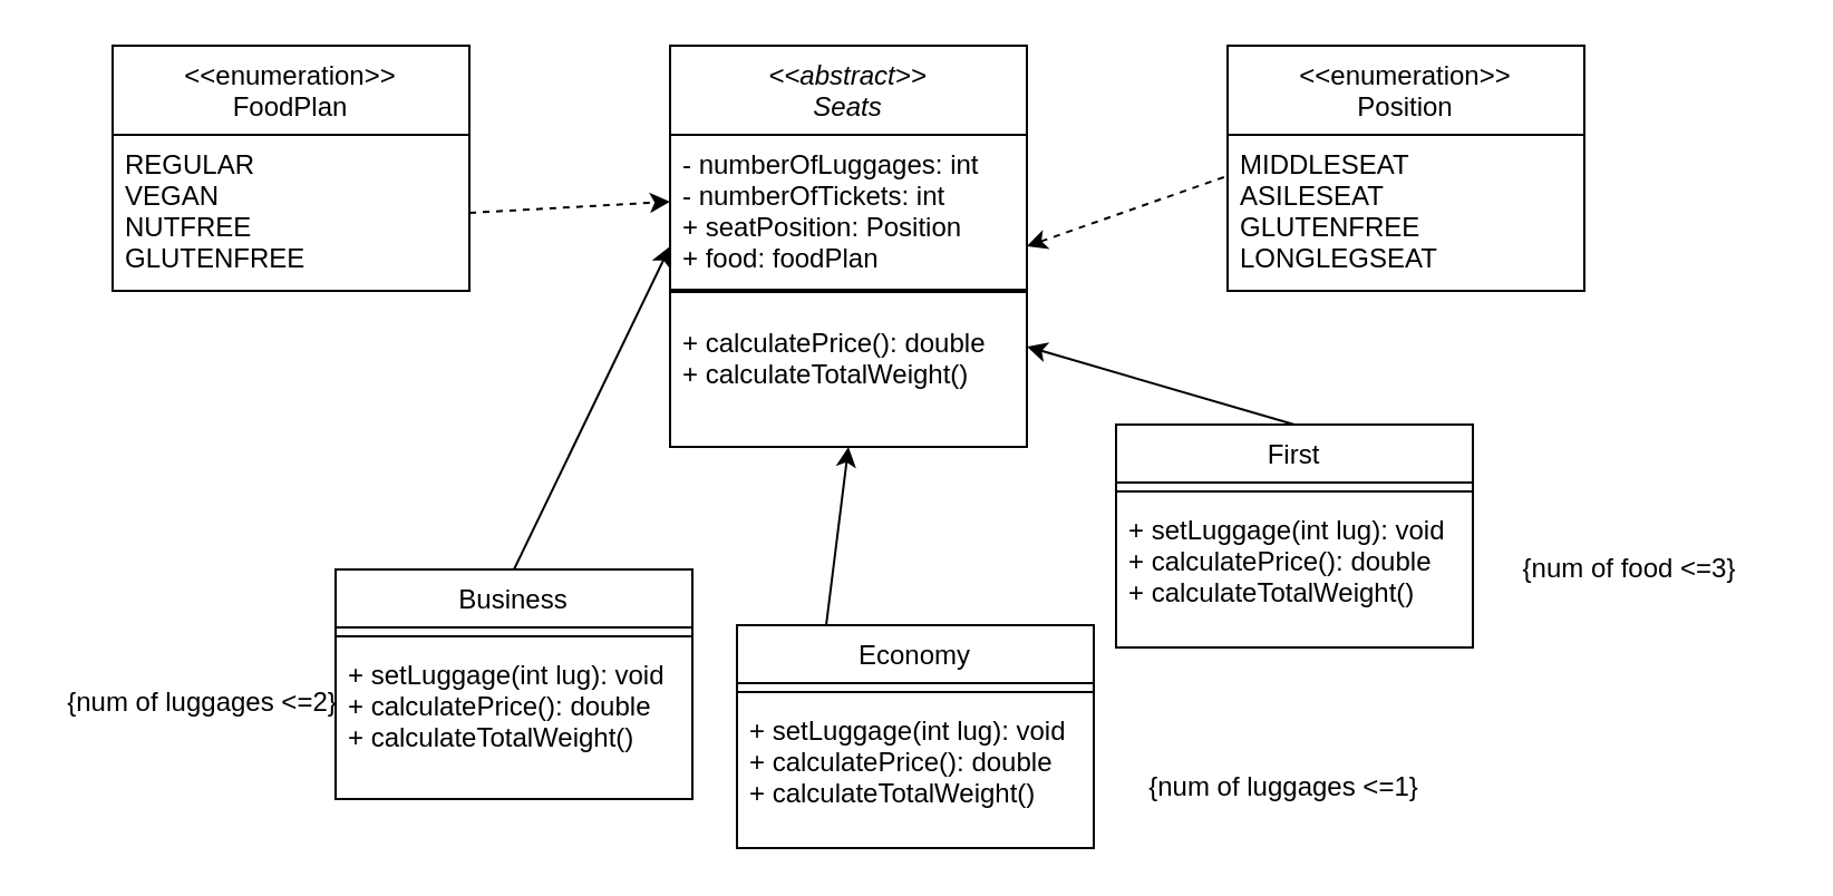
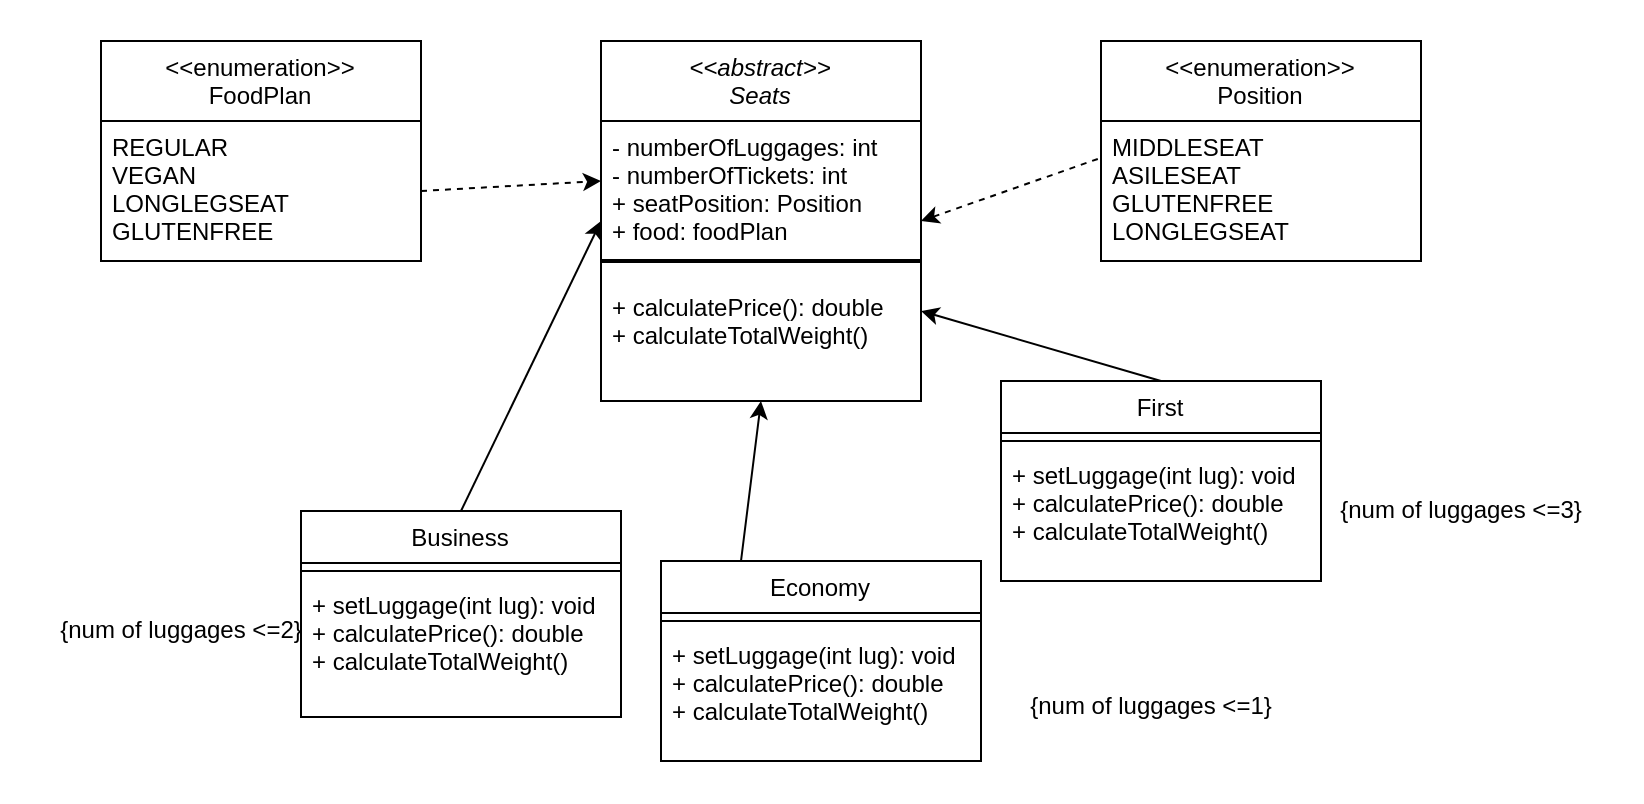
  <mxCell id="0" />
  <mxCell id="1" parent="0" />
  <mxCell id="2" value="&lt;&lt;abstract&gt;&gt;&#10;Seats" style="swimlane;fontStyle=2;align=center;verticalAlign=top;childLayout=stackLayout;horizontal=1;startSize=40;horizontalStack=0;resizeParent=1;resizeLast=0;collapsible=1;marginBottom=0;rounded=0;shadow=0;strokeWidth=1;" parent="1" vertex="1"><mxGeometry x="300" y="20" width="160" height="180" as="geometry"><mxRectangle x="230" y="140" width="160" height="26" as="alternateBounds" /></mxGeometry></mxCell>
  <mxCell id="3" value="- numberOfLuggages: int&#10;- numberOfTickets: int&#10;+ seatPosition: Position&#10;+ food: foodPlan" style="text;align=left;verticalAlign=top;spacingLeft=4;spacingRight=4;overflow=hidden;rotatable=0;points=[[0,0.5],[1,0.5]];portConstraint=eastwest;" vertex="1" parent="2"><mxGeometry y="40" width="160" height="60" as="geometry" /></mxCell>
  <mxCell id="4" value="" style="line;strokeWidth=2;html=1;" vertex="1" parent="2"><mxGeometry y="100" width="160" height="20" as="geometry" /></mxCell>
  <mxCell id="5" value="+ calculatePrice(): double&#10;+ calculateTotalWeight()" style="text;align=left;verticalAlign=top;spacingLeft=4;spacingRight=4;overflow=hidden;rotatable=0;points=[[0,0.5],[1,0.5]];portConstraint=eastwest;" vertex="1" parent="2"><mxGeometry y="120" width="160" height="60" as="geometry" /></mxCell>
  <mxCell id="6" value="Business" style="swimlane;fontStyle=0;align=center;verticalAlign=top;childLayout=stackLayout;horizontal=1;startSize=26;horizontalStack=0;resizeParent=1;resizeLast=0;collapsible=1;marginBottom=0;rounded=0;shadow=0;strokeWidth=1;" parent="1" vertex="1"><mxGeometry x="150" y="255" width="160" height="103" as="geometry"><mxRectangle x="130" y="380" width="160" height="26" as="alternateBounds" /></mxGeometry></mxCell>
  <mxCell id="7" value="" style="line;html=1;strokeWidth=1;align=left;verticalAlign=middle;spacingTop=-1;spacingLeft=3;spacingRight=3;rotatable=0;labelPosition=right;points=[];portConstraint=eastwest;" parent="6" vertex="1"><mxGeometry y="26" width="160" height="8" as="geometry" /></mxCell>
  <mxCell id="8" value="+ setLuggage(int lug): void&#10;+ calculatePrice(): double&#10;+ calculateTotalWeight()" style="text;align=left;verticalAlign=top;spacingLeft=4;spacingRight=4;overflow=hidden;rotatable=0;points=[[0,0.5],[1,0.5]];portConstraint=eastwest;" parent="6" vertex="1"><mxGeometry y="34" width="160" height="56" as="geometry" /></mxCell>
  <mxCell id="9" value="Economy" style="swimlane;fontStyle=0;align=center;verticalAlign=top;childLayout=stackLayout;horizontal=1;startSize=26;horizontalStack=0;resizeParent=1;resizeLast=0;collapsible=1;marginBottom=0;rounded=0;shadow=0;strokeWidth=1;" vertex="1" parent="1"><mxGeometry x="330" y="280" width="160" height="100" as="geometry"><mxRectangle x="130" y="380" width="160" height="26" as="alternateBounds" /></mxGeometry></mxCell>
  <mxCell id="10" value="" style="line;html=1;strokeWidth=1;align=left;verticalAlign=middle;spacingTop=-1;spacingLeft=3;spacingRight=3;rotatable=0;labelPosition=right;points=[];portConstraint=eastwest;" vertex="1" parent="9"><mxGeometry y="26" width="160" height="8" as="geometry" /></mxCell>
  <mxCell id="11" value="+ setLuggage(int lug): void&#10;+ calculatePrice(): double&#10;+ calculateTotalWeight()" style="text;align=left;verticalAlign=top;spacingLeft=4;spacingRight=4;overflow=hidden;rotatable=0;points=[[0,0.5],[1,0.5]];portConstraint=eastwest;" vertex="1" parent="9"><mxGeometry y="34" width="160" height="56" as="geometry" /></mxCell>
  <mxCell id="12" value="First" style="swimlane;fontStyle=0;align=center;verticalAlign=top;childLayout=stackLayout;horizontal=1;startSize=26;horizontalStack=0;resizeParent=1;resizeLast=0;collapsible=1;marginBottom=0;rounded=0;shadow=0;strokeWidth=1;" vertex="1" parent="1"><mxGeometry x="500" y="190" width="160" height="100" as="geometry"><mxRectangle x="130" y="380" width="160" height="26" as="alternateBounds" /></mxGeometry></mxCell>
  <mxCell id="13" value="" style="line;html=1;strokeWidth=1;align=left;verticalAlign=middle;spacingTop=-1;spacingLeft=3;spacingRight=3;rotatable=0;labelPosition=right;points=[];portConstraint=eastwest;" vertex="1" parent="12"><mxGeometry y="26" width="160" height="8" as="geometry" /></mxCell>
  <mxCell id="14" value="+ setLuggage(int lug): void&#10;+ calculatePrice(): double&#10;+ calculateTotalWeight()" style="text;align=left;verticalAlign=top;spacingLeft=4;spacingRight=4;overflow=hidden;rotatable=0;points=[[0,0.5],[1,0.5]];portConstraint=eastwest;" vertex="1" parent="12"><mxGeometry y="34" width="160" height="56" as="geometry" /></mxCell>
  <mxCell id="15" value="" style="endArrow=classic;html=1;rounded=0;entryX=0;entryY=0.5;entryDx=0;entryDy=0;exitX=0.5;exitY=0;exitDx=0;exitDy=0;startArrow=none;" edge="1" parent="1" source="6" target="2"><mxGeometry width="50" height="50" relative="1" as="geometry"><mxPoint x="213.92" y="150.64" as="sourcePoint" /><mxPoint x="120" y="-50" as="targetPoint" /><Array as="points" /></mxGeometry></mxCell>
  <mxCell id="16" value="" style="endArrow=classic;html=1;rounded=0;exitX=0.25;exitY=0;exitDx=0;exitDy=0;entryX=0.5;entryY=1;entryDx=0;entryDy=0;" edge="1" parent="1" source="9" target="2"><mxGeometry width="50" height="50" relative="1" as="geometry"><mxPoint x="80" y="10" as="sourcePoint" /><mxPoint x="320" y="40" as="targetPoint" /><Array as="points" /></mxGeometry></mxCell>
  <mxCell id="17" value="" style="endArrow=classic;html=1;rounded=0;exitX=0.5;exitY=0;exitDx=0;exitDy=0;entryX=1;entryY=0.75;entryDx=0;entryDy=0;" edge="1" parent="1" source="12" target="2"><mxGeometry width="50" height="50" relative="1" as="geometry"><mxPoint x="280" y="10" as="sourcePoint" /><mxPoint x="340" y="-110" as="targetPoint" /><Array as="points" /></mxGeometry></mxCell>
  <mxCell id="18" value="&lt;&lt;enumeration&gt;&gt;&#10;Position" style="swimlane;fontStyle=0;align=center;verticalAlign=top;childLayout=stackLayout;horizontal=1;startSize=40;horizontalStack=0;resizeParent=1;resizeLast=0;collapsible=1;marginBottom=0;rounded=0;shadow=0;strokeWidth=1;" vertex="1" parent="1"><mxGeometry x="550" y="20" width="160" height="110" as="geometry"><mxRectangle x="130" y="380" width="160" height="26" as="alternateBounds" /></mxGeometry></mxCell>
  <mxCell id="19" value="MIDDLESEAT&#10;ASILESEAT&#10;GLUTENFREE&#10;LONGLEGSEAT" style="text;align=left;verticalAlign=top;spacingLeft=4;spacingRight=4;overflow=hidden;rotatable=0;points=[[0,0.5],[1,0.5]];portConstraint=eastwest;" vertex="1" parent="18"><mxGeometry y="40" width="160" height="70" as="geometry" /></mxCell>
  <mxCell id="20" value="" style="html=1;labelBackgroundColor=#ffffff;startArrow=none;startFill=0;startSize=6;endArrow=classic;endFill=1;endSize=6;jettySize=auto;orthogonalLoop=1;strokeWidth=1;dashed=1;fontSize=14;rounded=0;exitX=-0.01;exitY=0.271;exitDx=0;exitDy=0;exitPerimeter=0;entryX=1;entryY=0.5;entryDx=0;entryDy=0;" edge="1" parent="1" source="19" target="2"><mxGeometry width="60" height="60" relative="1" as="geometry"><mxPoint x="440" y="-90" as="sourcePoint" /><mxPoint x="330" y="-170" as="targetPoint" /></mxGeometry></mxCell>
  <mxCell id="21" value="{num of luggages &amp;lt;=2}" style="text;html=1;align=center;verticalAlign=middle;resizable=0;points=[];autosize=1;strokeColor=none;fillColor=none;" vertex="1" parent="1"><mxGeometry x="20" y="300" width="140" height="30" as="geometry" /></mxCell>
  <mxCell id="22" value="{num of luggages &amp;lt;=1}" style="text;html=1;align=center;verticalAlign=middle;resizable=0;points=[];autosize=1;strokeColor=none;fillColor=none;" vertex="1" parent="1"><mxGeometry x="505" y="338" width="140" height="30" as="geometry" /></mxCell>
- <mxCell id="23" value="{num of food &amp;lt;=3}" style="text;html=1;align=center;verticalAlign=middle;resizable=0;points=[];autosize=1;strokeColor=none;fillColor=none;" vertex="1" parent="1"><mxGeometry x="660" y="240" width="140" height="30" as="geometry" /></mxCell>
+ <mxCell id="23" value="{num of luggages &amp;lt;=3}" style="text;html=1;align=center;verticalAlign=middle;resizable=0;points=[];autosize=1;strokeColor=none;fillColor=none;" vertex="1" parent="1"><mxGeometry x="660" y="240" width="140" height="30" as="geometry" /></mxCell>
  <mxCell id="24" value="&lt;&lt;enumeration&gt;&gt;&#10;FoodPlan" style="swimlane;fontStyle=0;align=center;verticalAlign=top;childLayout=stackLayout;horizontal=1;startSize=40;horizontalStack=0;resizeParent=1;resizeLast=0;collapsible=1;marginBottom=0;rounded=0;shadow=0;strokeWidth=1;" vertex="1" parent="1"><mxGeometry x="50" y="20" width="160" height="110" as="geometry"><mxRectangle x="130" y="380" width="160" height="26" as="alternateBounds" /></mxGeometry></mxCell>
- <mxCell id="25" value="REGULAR&#10;VEGAN&#10;NUTFREE&#10;GLUTENFREE" style="text;align=left;verticalAlign=top;spacingLeft=4;spacingRight=4;overflow=hidden;rotatable=0;points=[[0,0.5],[1,0.5]];portConstraint=eastwest;" vertex="1" parent="24"><mxGeometry y="40" width="160" height="70" as="geometry" /></mxCell>
+ <mxCell id="25" value="REGULAR&#10;VEGAN&#10;LONGLEGSEAT&#10;GLUTENFREE" style="text;align=left;verticalAlign=top;spacingLeft=4;spacingRight=4;overflow=hidden;rotatable=0;points=[[0,0.5],[1,0.5]];portConstraint=eastwest;" vertex="1" parent="24"><mxGeometry y="40" width="160" height="70" as="geometry" /></mxCell>
  <mxCell id="26" value="" style="html=1;labelBackgroundColor=#ffffff;startArrow=none;startFill=0;startSize=6;endArrow=classic;endFill=1;endSize=6;jettySize=auto;orthogonalLoop=1;strokeWidth=1;dashed=1;fontSize=14;rounded=0;exitX=1;exitY=0.5;exitDx=0;exitDy=0;entryX=0;entryY=0.5;entryDx=0;entryDy=0;" edge="1" parent="1" source="25" target="3"><mxGeometry width="60" height="60" relative="1" as="geometry"><mxPoint x="348.4" y="128.97" as="sourcePoint" /><mxPoint x="190" y="150" as="targetPoint" /></mxGeometry></mxCell>
